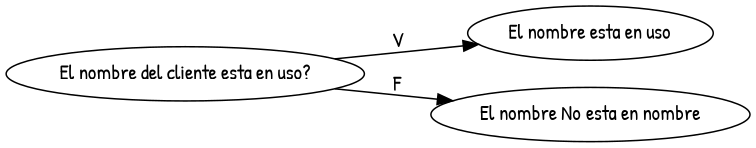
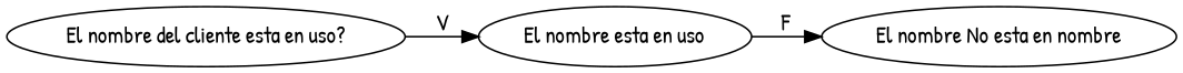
  digraph {
    fontname="Patrick Hand"
    rankdir=LR
    node [fontname="Patrick Hand"]
    edge [fontname="Patrick Hand"]
    "El nombre del cliente esta en uso?"
    "El nombre esta en uso"
    n3 [label="El nombre No esta en nombre"]
    "El nombre del cliente esta en uso?" -> "El nombre esta en uso" [label=V]
-   "El nombre del cliente esta en uso?" -> n3 [label=F]
+   "El nombre esta en uso" -> n3 [label=F]
  }
